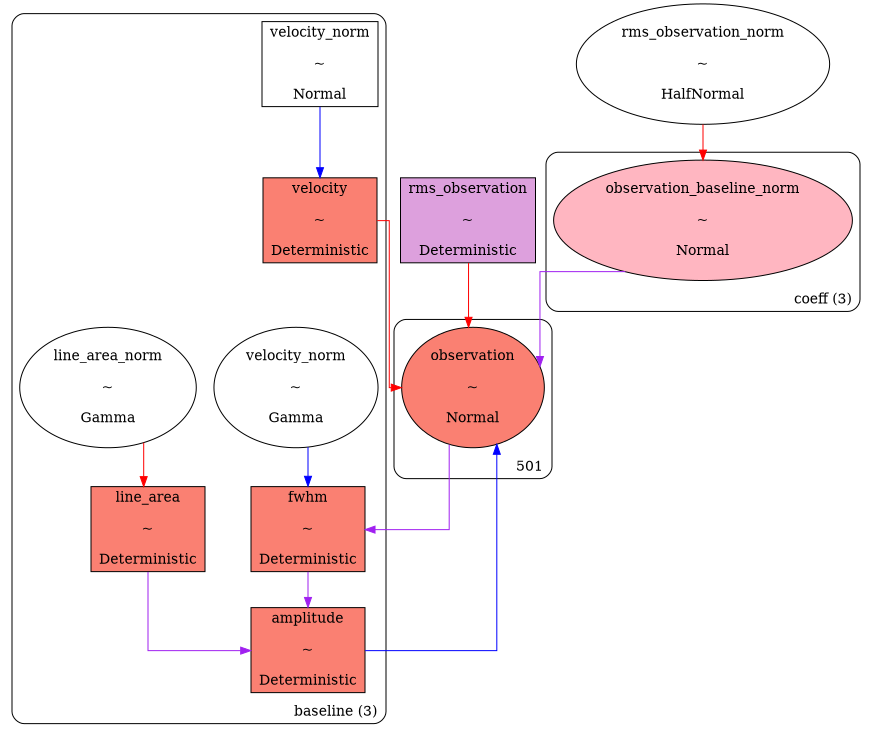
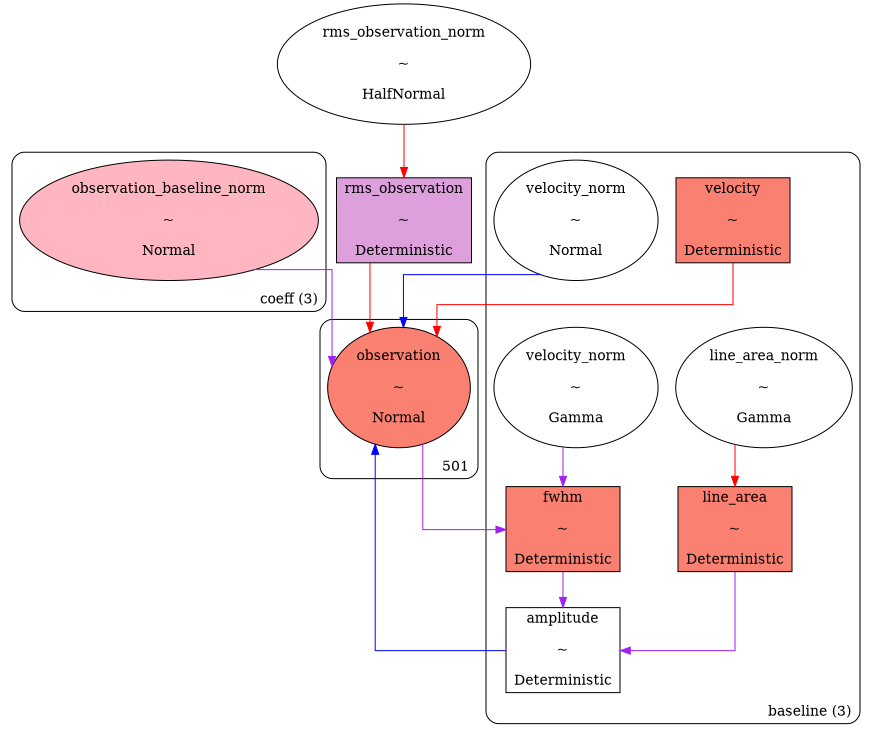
  digraph {
    newrank=false
    rankdir=TB
    splines=ortho
    node [fillcolor=salmon shape=ellipse style=filled]
    edge [color=purple]
    n1 [fillcolor=lightpink label="observation_baseline_norm\n\n~\n\nNormal"]
    n2 [label="fwhm\n\n~\n\nDeterministic" shape=box]
    n3 [label="line_area\n\n~\n\nDeterministic" shape=box]
    n4 [label="velocity\n\n~\n\nDeterministic" shape=box]
    n5 [fillcolor=white label="velocity_norm\n\n~\n\nGamma"]
-   n6 [label="amplitude\n\n~\n\nDeterministic" shape=box]
+   n6 [fillcolor=white label="amplitude\n\n~\n\nDeterministic" shape=box]
    n7 [fillcolor=white label="line_area_norm\n\n~\n\nGamma"]
-   n8 [fillcolor=white label="velocity_norm\n\n~\n\nNormal" shape=box]
+   n8 [fillcolor=white label="velocity_norm\n\n~\n\nNormal"]
    n9 [label="observation\n\n~\n\nNormal"]
    n10 [fillcolor=white label="rms_observation_norm\n\n~\n\nHalfNormal"]
    n11 [fillcolor=plum label="rms_observation\n\n~\n\nDeterministic" shape=box]
    subgraph cluster_1 {
      label="coeff (3)"
      labeljust=r
      labelloc=b
      style=rounded
      n1
    }
    subgraph cluster_2 {
      label="baseline (3)"
      labeljust=r
      labelloc=b
      style=rounded
      n2
      n3
      n4
      n5
      n6
      n7
      n8
    }
    subgraph cluster_3 {
      label=501
      labeljust=r
      labelloc=b
      style=rounded
      n9
    }
    n1 -> n9 [minlen=1]
    n2 -> n6
    n3 -> n6
    n4 -> n9 [color=red]
-   n5 -> n2 [color=blue minlen=1]
+   n5 -> n2 [minlen=1]
    n6 -> n9 [color=blue]
    n7 -> n3 [color=red minlen=1]
-   n8 -> n4 [color=blue minlen=1]
+   n8 -> n9 [color=blue minlen=1]
    n9 -> n2
-   n10 -> n1 [color=red minlen=1]
+   n10 -> n11 [color=red minlen=1]
    n11 -> n9 [color=red]
  }
